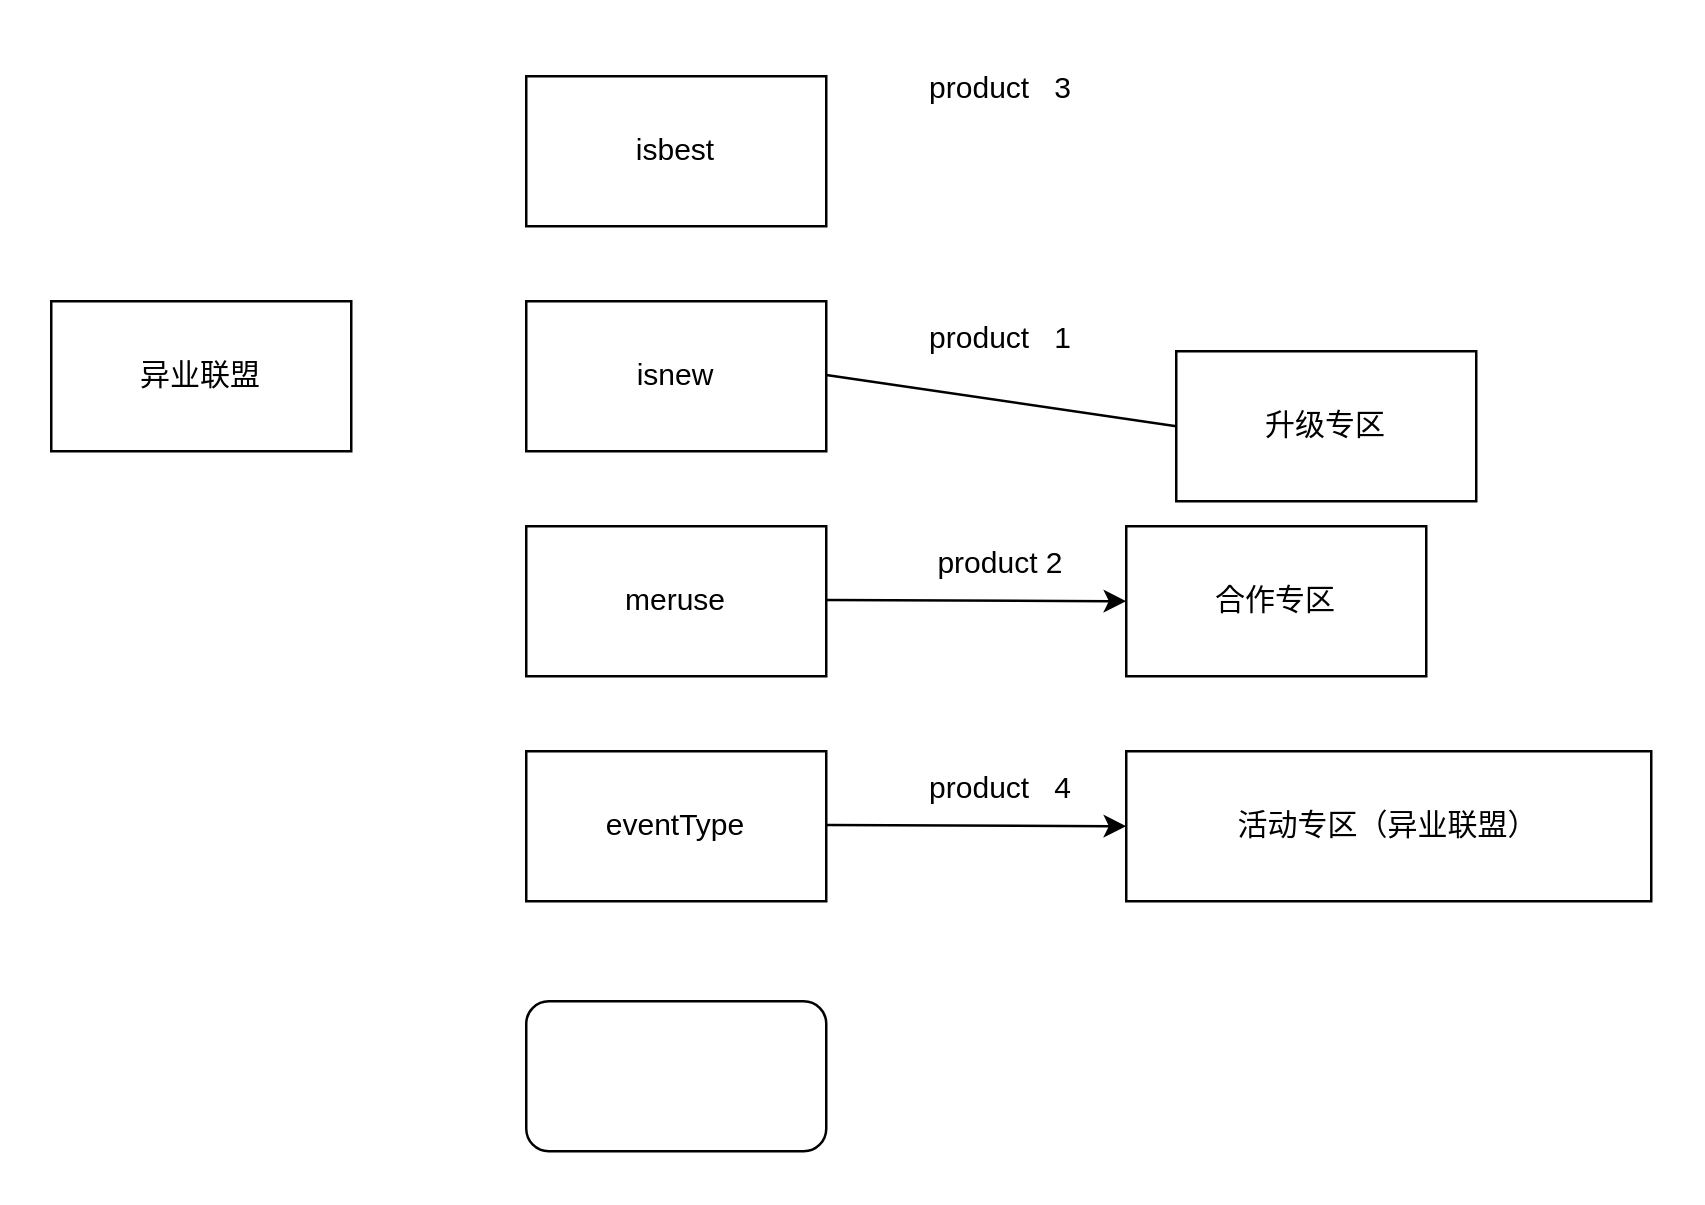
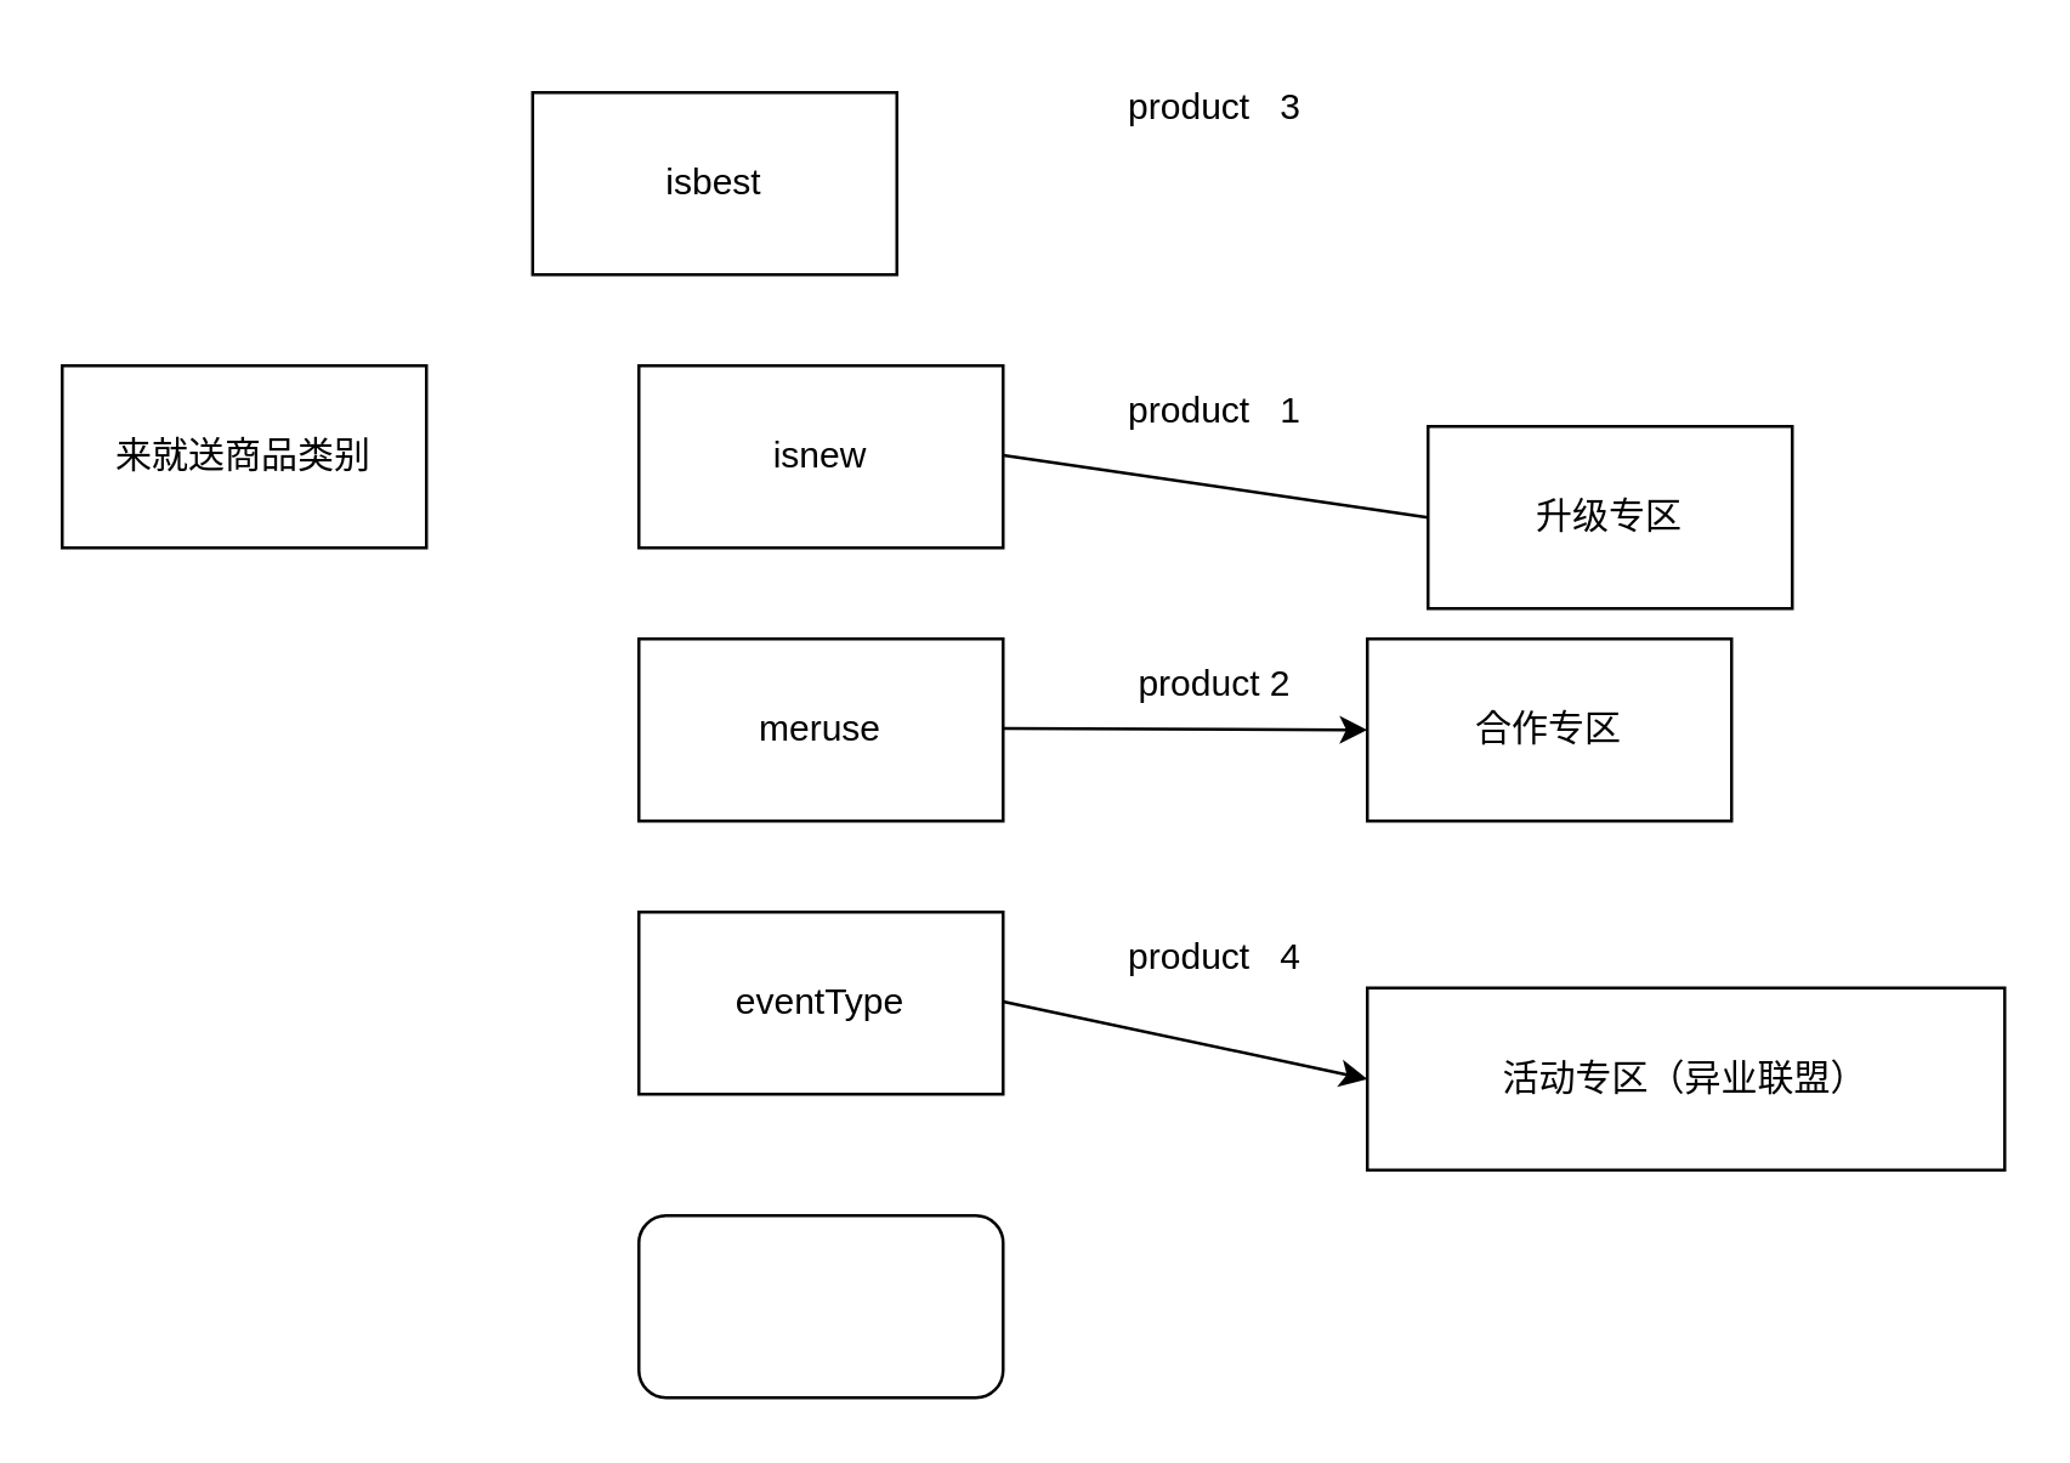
  <mxCell id="0" />
  <mxCell id="1" parent="0" />
- <mxCell id="2" value="异业联盟" style="rounded=0;whiteSpace=wrap;html=1;" vertex="1" parent="1"><mxGeometry x="20" y="120" width="120" height="60" as="geometry" /></mxCell>
- <mxCell id="3" value="isbest" style="rounded=0;whiteSpace=wrap;html=1;" vertex="1" parent="1"><mxGeometry x="210" y="30" width="120" height="60" as="geometry" /></mxCell>
+ <mxCell id="2" value="来就送商品类别" style="rounded=0;whiteSpace=wrap;html=1;" vertex="1" parent="1"><mxGeometry x="20" y="120" width="120" height="60" as="geometry" /></mxCell>
+ <mxCell id="3" value="isbest" style="rounded=0;whiteSpace=wrap;html=1;" vertex="1" parent="1"><mxGeometry x="175" y="30" width="120" height="60" as="geometry" /></mxCell>
  <mxCell id="4" value="" style="rounded=1;whiteSpace=wrap;html=1;" vertex="1" parent="1"><mxGeometry x="210" y="400" width="120" height="60" as="geometry" /></mxCell>
  <mxCell id="5" value="eventType" style="rounded=0;whiteSpace=wrap;html=1;" vertex="1" parent="1"><mxGeometry x="210" y="300" width="120" height="60" as="geometry" /></mxCell>
  <mxCell id="6" value="meruse" style="rounded=0;whiteSpace=wrap;html=1;" vertex="1" parent="1"><mxGeometry x="210" y="210" width="120" height="60" as="geometry" /></mxCell>
  <mxCell id="7" value="isnew" style="rounded=0;whiteSpace=wrap;html=1;" vertex="1" parent="1"><mxGeometry x="210" y="120" width="120" height="60" as="geometry" /></mxCell>
  <mxCell id="8" value="" style="edgeStyle=none;orthogonalLoop=1;jettySize=auto;html=1;rounded=0;exitX=1;exitY=0.5;exitDx=0;exitDy=0;entryX=0;entryY=0.5;entryDx=0;entryDy=0;endArrow=none;" edge="1" parent="1" target="9"><mxGeometry width="80" relative="1" as="geometry"><mxPoint x="330" y="149.5" as="sourcePoint" /><mxPoint x="460" y="149.5" as="targetPoint" /><Array as="points" /></mxGeometry></mxCell>
  <mxCell id="9" value="升级专区" style="rounded=0;whiteSpace=wrap;html=1;" vertex="1" parent="1"><mxGeometry x="470" y="140" width="120" height="60" as="geometry" /></mxCell>
  <mxCell id="10" value="" style="edgeStyle=none;orthogonalLoop=1;jettySize=auto;html=1;rounded=0;entryX=0;entryY=0.5;entryDx=0;entryDy=0;" edge="1" parent="1" target="11"><mxGeometry width="80" relative="1" as="geometry"><mxPoint x="330" y="239.5" as="sourcePoint" /><mxPoint x="410" y="239.5" as="targetPoint" /><Array as="points" /></mxGeometry></mxCell>
  <mxCell id="11" value="合作专区" style="rounded=0;whiteSpace=wrap;html=1;" vertex="1" parent="1"><mxGeometry x="450" y="210" width="120" height="60" as="geometry" /></mxCell>
  <mxCell id="12" value="" style="edgeStyle=none;orthogonalLoop=1;jettySize=auto;html=1;rounded=0;entryX=0;entryY=0.5;entryDx=0;entryDy=0;" edge="1" parent="1" target="13"><mxGeometry width="80" relative="1" as="geometry"><mxPoint x="330" y="329.5" as="sourcePoint" /><mxPoint x="410" y="329.5" as="targetPoint" /><Array as="points" /></mxGeometry></mxCell>
- <mxCell id="13" value="活动专区（异业联盟）" style="rounded=0;whiteSpace=wrap;html=1;" vertex="1" parent="1"><mxGeometry x="450" y="300" width="210" height="60" as="geometry" /></mxCell>
+ <mxCell id="13" value="活动专区（异业联盟）" style="rounded=0;whiteSpace=wrap;html=1;" vertex="1" parent="1"><mxGeometry x="450" y="325" width="210" height="60" as="geometry" /></mxCell>
  <mxCell id="14" value="product&amp;nbsp; &amp;nbsp;3" style="text;strokeColor=none;align=center;fillColor=none;html=1;verticalAlign=middle;whiteSpace=wrap;rounded=0;" vertex="1" parent="1"><mxGeometry x="370" y="20" width="60" height="30" as="geometry" /></mxCell>
  <mxCell id="15" value="product&amp;nbsp; &amp;nbsp;1" style="text;strokeColor=none;align=center;fillColor=none;html=1;verticalAlign=middle;whiteSpace=wrap;rounded=0;" vertex="1" parent="1"><mxGeometry x="370" y="120" width="60" height="30" as="geometry" /></mxCell>
  <mxCell id="16" value="product 2" style="text;strokeColor=none;align=center;fillColor=none;html=1;verticalAlign=middle;whiteSpace=wrap;rounded=0;" vertex="1" parent="1"><mxGeometry x="370" y="210" width="60" height="30" as="geometry" /></mxCell>
  <mxCell id="17" value="product&amp;nbsp; &amp;nbsp;4" style="text;strokeColor=none;align=center;fillColor=none;html=1;verticalAlign=middle;whiteSpace=wrap;rounded=0;" vertex="1" parent="1"><mxGeometry x="370" y="300" width="60" height="30" as="geometry" /></mxCell>
